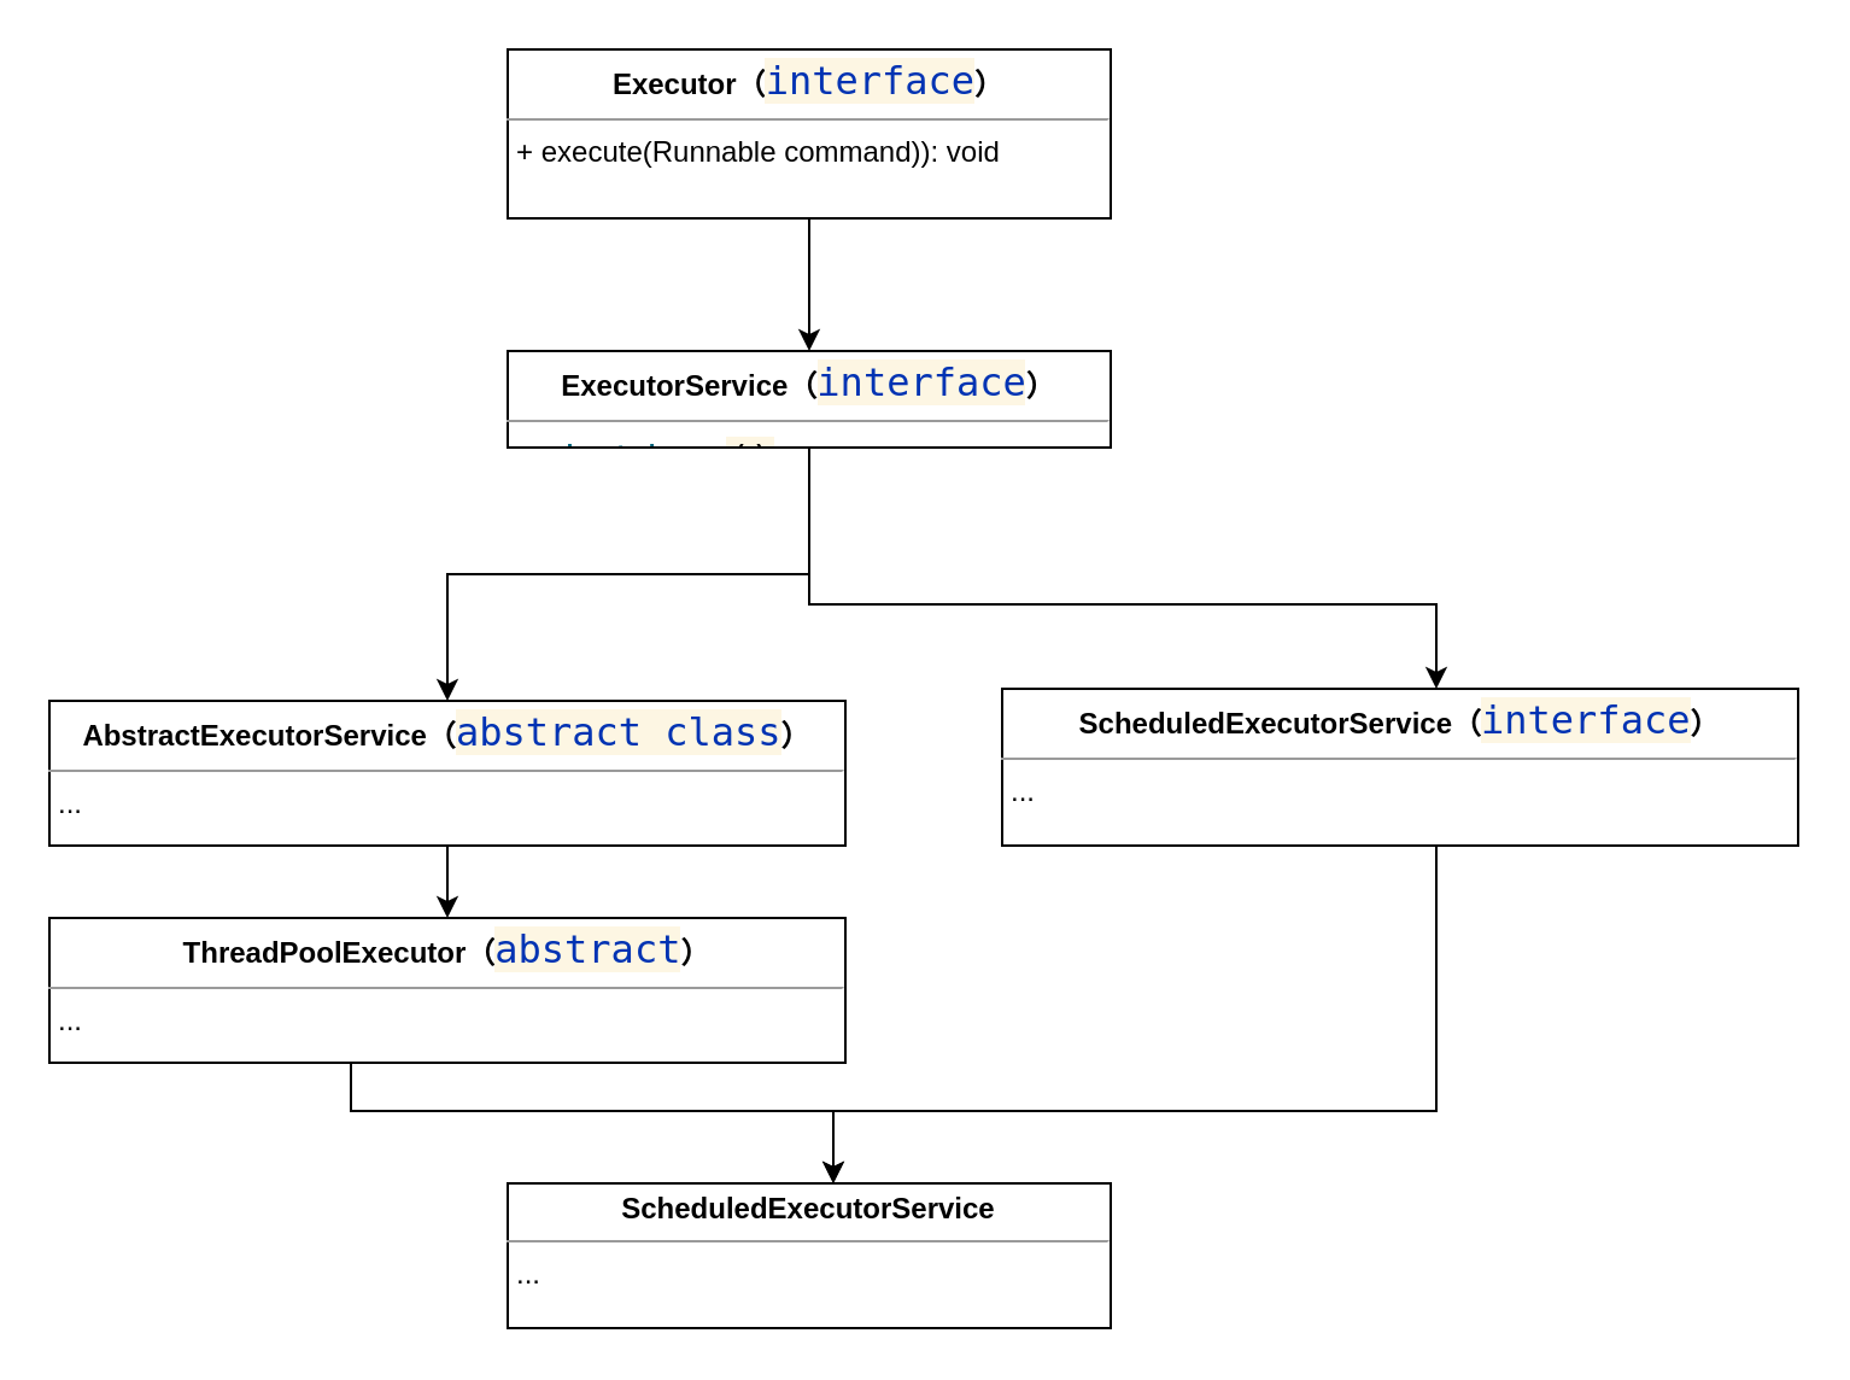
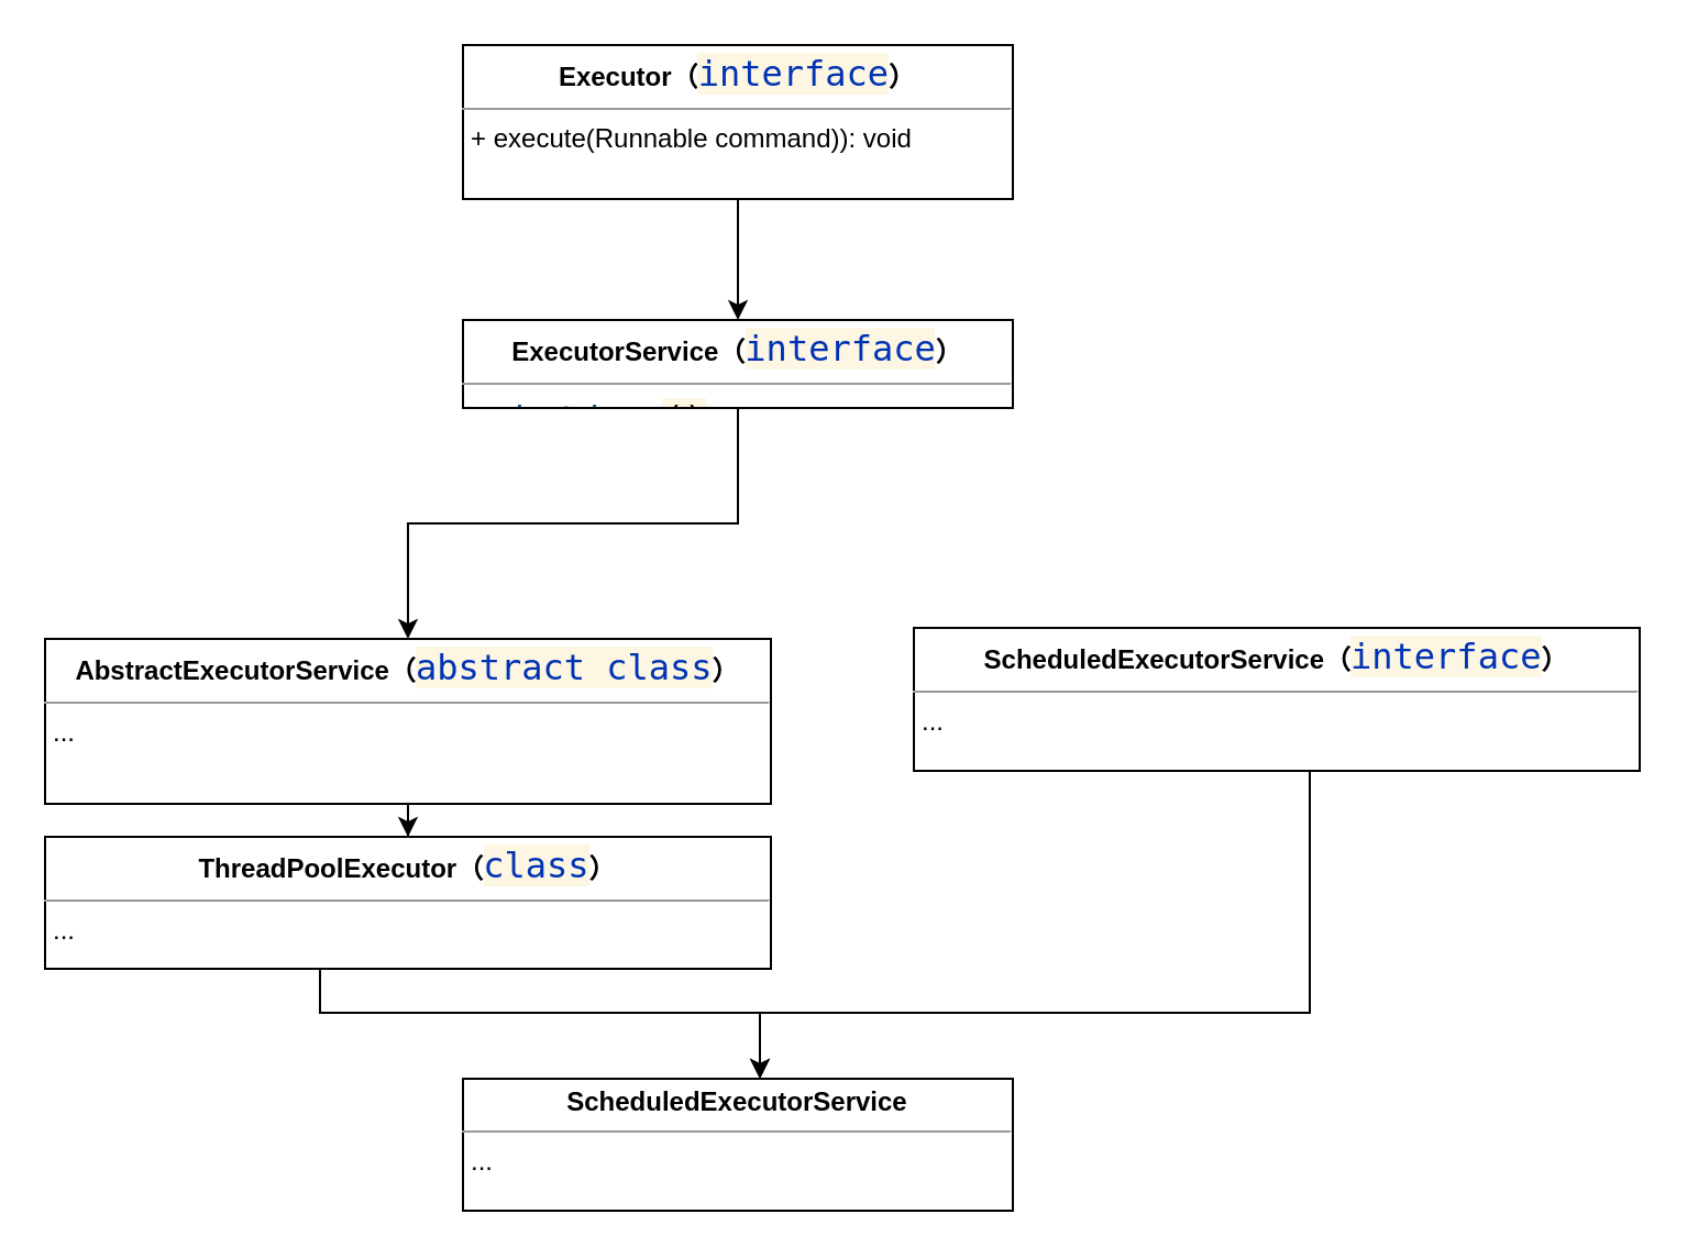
  <mxCell id="0" />
  <mxCell id="1" parent="0" />
  <mxCell id="2" value="" style="edgeStyle=orthogonalEdgeStyle;rounded=0;orthogonalLoop=1;jettySize=auto;html=1;" edge="1" parent="1" source="3" target="6"><mxGeometry relative="1" as="geometry" /></mxCell>
  <mxCell id="3" value="&lt;p style=&quot;margin:0px;margin-top:4px;text-align:center;&quot;&gt;&lt;b&gt;Executor（&lt;/b&gt;&lt;span style=&quot;color: rgb(0, 51, 179); background-color: rgb(253, 246, 227); font-family: Consolas, monospace; font-size: 12pt; text-align: left;&quot;&gt;interface&lt;/span&gt;&lt;b style=&quot;background-color: initial;&quot;&gt;）&lt;/b&gt;&lt;/p&gt;&lt;hr size=&quot;1&quot;&gt;&lt;p style=&quot;margin:0px;margin-left:4px;&quot;&gt;+ execute(Runnable command)): void&lt;br&gt;&lt;/p&gt;" style="verticalAlign=top;align=left;overflow=fill;fontSize=12;fontFamily=Helvetica;html=1;" vertex="1" parent="1"><mxGeometry x="210" y="20" width="250" height="70" as="geometry" /></mxCell>
  <mxCell id="4" value="" style="edgeStyle=orthogonalEdgeStyle;rounded=0;orthogonalLoop=1;jettySize=auto;html=1;" edge="1" parent="1" source="6" target="8"><mxGeometry relative="1" as="geometry" /></mxCell>
- <mxCell id="5" value="" style="edgeStyle=orthogonalEdgeStyle;rounded=0;orthogonalLoop=1;jettySize=auto;html=1;" edge="1" parent="1" source="6" target="10"><mxGeometry relative="1" as="geometry"><Array as="points"><mxPoint x="335" y="250" /><mxPoint x="595" y="250" /></Array></mxGeometry></mxCell>
  <mxCell id="6" value="&lt;p style=&quot;margin:0px;margin-top:4px;text-align:center;&quot;&gt;&lt;b&gt;ExecutorService（&lt;/b&gt;&lt;span style=&quot;color: rgb(0, 51, 179); background-color: rgb(253, 246, 227); font-family: Consolas, monospace; font-size: 12pt; text-align: left;&quot;&gt;interface&lt;/span&gt;&lt;b style=&quot;background-color: initial;&quot;&gt;）&lt;/b&gt;&lt;/p&gt;&lt;hr size=&quot;1&quot;&gt;&lt;p style=&quot;margin:0px;margin-left:4px;&quot;&gt;+&amp;nbsp;&lt;span style=&quot;font-family: Consolas, monospace; font-size: 12pt; color: rgb(0, 98, 122);&quot;&gt;shutdown&lt;/span&gt;&lt;span style=&quot;background-color: rgb(253, 246, 227); color: rgb(8, 8, 8); font-family: Consolas, monospace; font-size: 12pt;&quot;&gt;()&lt;/span&gt;&lt;span style=&quot;background-color: initial;&quot;&gt;: void&lt;/span&gt;&lt;/p&gt;&lt;p style=&quot;margin:0px;margin-left:4px;&quot;&gt;&lt;span style=&quot;background-color: initial;&quot;&gt;...&lt;/span&gt;&lt;/p&gt;" style="verticalAlign=top;align=left;overflow=fill;fontSize=12;fontFamily=Helvetica;html=1;" vertex="1" parent="1"><mxGeometry x="210" y="145" width="250" height="40" as="geometry" /></mxCell>
  <mxCell id="7" value="" style="edgeStyle=orthogonalEdgeStyle;rounded=0;orthogonalLoop=1;jettySize=auto;html=1;" edge="1" parent="1" source="8" target="12"><mxGeometry relative="1" as="geometry" /></mxCell>
- <mxCell id="8" value="&lt;p style=&quot;margin:0px;margin-top:4px;text-align:center;&quot;&gt;&lt;b&gt;AbstractExecutorService（&lt;/b&gt;&lt;span style=&quot;color: rgb(0, 51, 179); background-color: rgb(253, 246, 227); font-family: Consolas, monospace; font-size: 12pt; text-align: left;&quot;&gt;abstract class&lt;/span&gt;&lt;b style=&quot;background-color: initial;&quot;&gt;）&lt;/b&gt;&lt;/p&gt;&lt;hr size=&quot;1&quot;&gt;&lt;p style=&quot;margin:0px;margin-left:4px;&quot;&gt;&lt;span style=&quot;background-color: initial;&quot;&gt;...&lt;/span&gt;&lt;br&gt;&lt;/p&gt;" style="verticalAlign=top;align=left;overflow=fill;fontSize=12;fontFamily=Helvetica;html=1;" vertex="1" parent="1"><mxGeometry x="20" y="290" width="330" height="60" as="geometry" /></mxCell>
+ <mxCell id="8" value="&lt;p style=&quot;margin:0px;margin-top:4px;text-align:center;&quot;&gt;&lt;b&gt;AbstractExecutorService（&lt;/b&gt;&lt;span style=&quot;color: rgb(0, 51, 179); background-color: rgb(253, 246, 227); font-family: Consolas, monospace; font-size: 12pt; text-align: left;&quot;&gt;abstract class&lt;/span&gt;&lt;b style=&quot;background-color: initial;&quot;&gt;）&lt;/b&gt;&lt;/p&gt;&lt;hr size=&quot;1&quot;&gt;&lt;p style=&quot;margin:0px;margin-left:4px;&quot;&gt;&lt;span style=&quot;background-color: initial;&quot;&gt;...&lt;/span&gt;&lt;br&gt;&lt;/p&gt;" style="verticalAlign=top;align=left;overflow=fill;fontSize=12;fontFamily=Helvetica;html=1;" vertex="1" parent="1"><mxGeometry x="20" y="290" width="330" height="75" as="geometry" /></mxCell>
  <mxCell id="9" style="edgeStyle=orthogonalEdgeStyle;rounded=0;orthogonalLoop=1;jettySize=auto;html=1;entryX=0.5;entryY=0;entryDx=0;entryDy=0;" edge="1" parent="1" source="10"><mxGeometry relative="1" as="geometry"><mxPoint x="345" y="490" as="targetPoint" /><Array as="points"><mxPoint x="595" y="460" /><mxPoint x="345" y="460" /></Array></mxGeometry></mxCell>
  <mxCell id="10" value="&lt;p style=&quot;margin:0px;margin-top:4px;text-align:center;&quot;&gt;&lt;b&gt;ScheduledExecutorService（&lt;/b&gt;&lt;span style=&quot;color: rgb(0, 51, 179); background-color: rgb(253, 246, 227); font-family: Consolas, monospace; font-size: 12pt; text-align: left;&quot;&gt;interface&lt;/span&gt;&lt;b style=&quot;background-color: initial;&quot;&gt;）&lt;/b&gt;&lt;/p&gt;&lt;hr size=&quot;1&quot;&gt;&lt;p style=&quot;margin:0px;margin-left:4px;&quot;&gt;&lt;span style=&quot;background-color: initial;&quot;&gt;...&lt;/span&gt;&lt;br&gt;&lt;/p&gt;" style="verticalAlign=top;align=left;overflow=fill;fontSize=12;fontFamily=Helvetica;html=1;" vertex="1" parent="1"><mxGeometry x="415" y="285" width="330" height="65" as="geometry" /></mxCell>
  <mxCell id="11" value="" style="edgeStyle=orthogonalEdgeStyle;rounded=0;orthogonalLoop=1;jettySize=auto;html=1;" edge="1" parent="1" source="12"><mxGeometry relative="1" as="geometry"><mxPoint x="345" y="490" as="targetPoint" /><Array as="points"><mxPoint x="145" y="460" /><mxPoint x="345" y="460" /></Array></mxGeometry></mxCell>
- <mxCell id="12" value="&lt;p style=&quot;margin:0px;margin-top:4px;text-align:center;&quot;&gt;&lt;b&gt;ThreadPoolExecutor（&lt;/b&gt;&lt;span style=&quot;color: rgb(0, 51, 179); background-color: rgb(253, 246, 227); font-family: Consolas, monospace; font-size: 12pt; text-align: left;&quot;&gt;abstract&lt;/span&gt;&lt;b style=&quot;background-color: initial;&quot;&gt;）&lt;/b&gt;&lt;/p&gt;&lt;hr size=&quot;1&quot;&gt;&lt;p style=&quot;margin:0px;margin-left:4px;&quot;&gt;&lt;span style=&quot;background-color: initial;&quot;&gt;...&lt;/span&gt;&lt;br&gt;&lt;/p&gt;" style="verticalAlign=top;align=left;overflow=fill;fontSize=12;fontFamily=Helvetica;html=1;" vertex="1" parent="1"><mxGeometry x="20" y="380" width="330" height="60" as="geometry" /></mxCell>
+ <mxCell id="12" value="&lt;p style=&quot;margin:0px;margin-top:4px;text-align:center;&quot;&gt;&lt;b&gt;ThreadPoolExecutor（&lt;/b&gt;&lt;span style=&quot;color: rgb(0, 51, 179); background-color: rgb(253, 246, 227); font-family: Consolas, monospace; font-size: 12pt; text-align: left;&quot;&gt;class&lt;/span&gt;&lt;b style=&quot;background-color: initial;&quot;&gt;）&lt;/b&gt;&lt;/p&gt;&lt;hr size=&quot;1&quot;&gt;&lt;p style=&quot;margin:0px;margin-left:4px;&quot;&gt;&lt;span style=&quot;background-color: initial;&quot;&gt;...&lt;/span&gt;&lt;br&gt;&lt;/p&gt;" style="verticalAlign=top;align=left;overflow=fill;fontSize=12;fontFamily=Helvetica;html=1;" vertex="1" parent="1"><mxGeometry x="20" y="380" width="330" height="60" as="geometry" /></mxCell>
  <mxCell id="13" value="&lt;p style=&quot;margin:0px;margin-top:4px;text-align:center;&quot;&gt;&lt;b&gt;ScheduledExecutorService&lt;/b&gt;&lt;br&gt;&lt;/p&gt;&lt;hr size=&quot;1&quot;&gt;&lt;p style=&quot;margin:0px;margin-left:4px;&quot;&gt;&lt;span style=&quot;background-color: initial;&quot;&gt;...&lt;/span&gt;&lt;br&gt;&lt;/p&gt;" style="verticalAlign=top;align=left;overflow=fill;fontSize=12;fontFamily=Helvetica;html=1;" vertex="1" parent="1"><mxGeometry x="210" y="490" width="250" height="60" as="geometry" /></mxCell>
